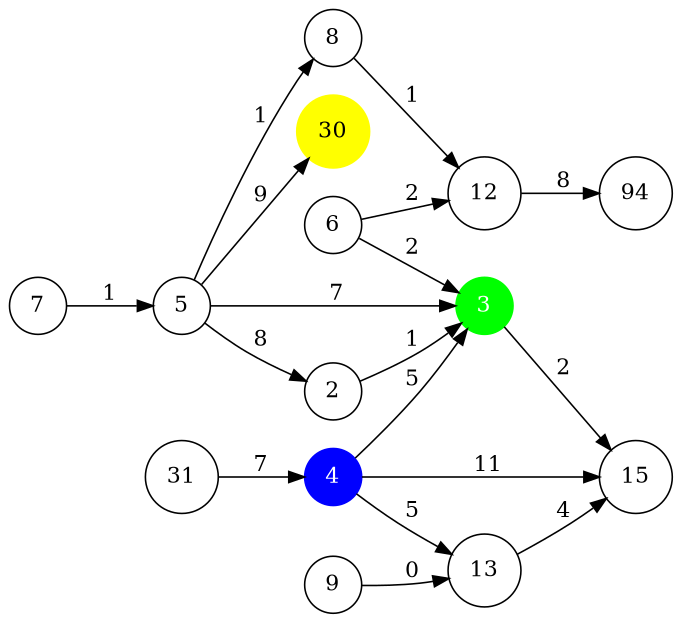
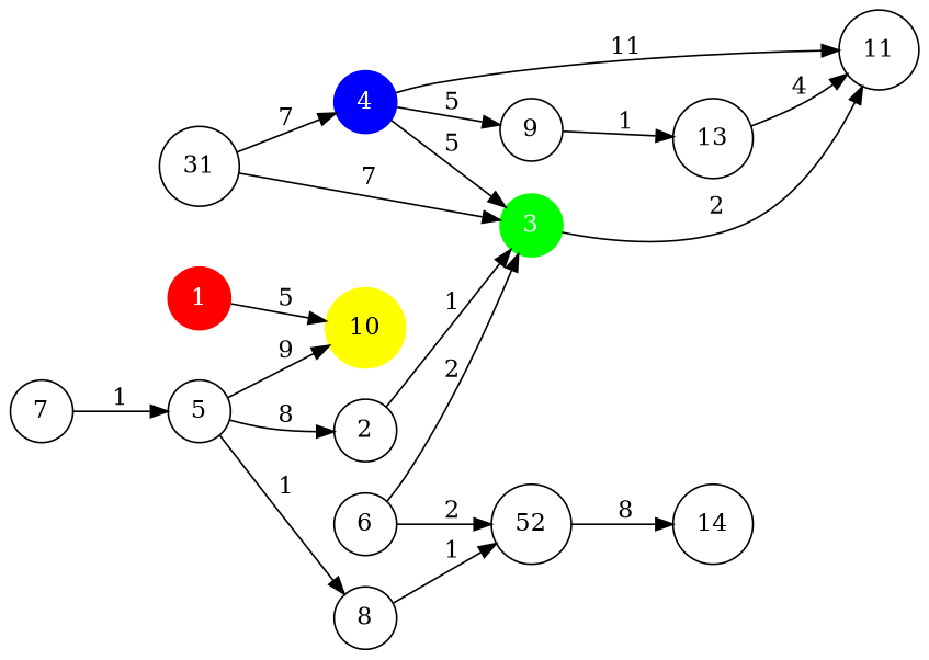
  strict digraph {
    rankdir=LR
    node [shape=circle]
    edge [weight=1]
-   n2 [color=yellow label=30 style=filled]
+   n1 [color=red fontcolor=white label=1 style=filled]
+   n2 [color=yellow label=10 style=filled]
    n3 [label=2]
    n4 [color=green fontcolor=white label=3 style=filled]
-   n5 [label=15]
+   n5 [label=11]
    n6 [color=blue fontcolor=white label=4 style=filled]
    n7 [label=9]
    n8 [label=13]
    n9 [label=5]
    n10 [label=8]
-   n11 [label=12]
+   n11 [label=52]
    n12 [label=6]
-   n13 [label=94]
+   n13 [label=14]
    n14 [label=7]
    n15 [label=31]
+   n1 -> n2 [label=" 5" weight=5]
    n3 -> n4 [label=" 1"]
    n4 -> n5 [label=" 2" weight=2]
    n6 -> n4 [label=" 5" weight=5]
    n6 -> n5 [label=" 11" weight=11]
-   n6 -> n8 [label=" 5" weight=5]
-   n7 -> n8 [label=" 0"]
+   n6 -> n7 [label=" 5" weight=5]
+   n7 -> n8 [label=" 1"]
    n8 -> n5 [label=" 4" weight=4]
    n9 -> n2 [label=" 9" weight=9]
    n9 -> n3 [label=" 8" weight=8]
    n9 -> n10 [label=" 1"]
    n10 -> n11 [label=" 1"]
    n11 -> n13 [label=" 8" weight=8]
    n12 -> n4 [label=" 2" weight=2]
    n12 -> n11 [label=" 2" weight=2]
    n14 -> n9 [label=" 1"]
-   n9 -> n4 [label=" 7" weight=7]
+   n15 -> n4 [label=" 7" weight=7]
    n15 -> n6 [label=" 7" weight=7]
  }
